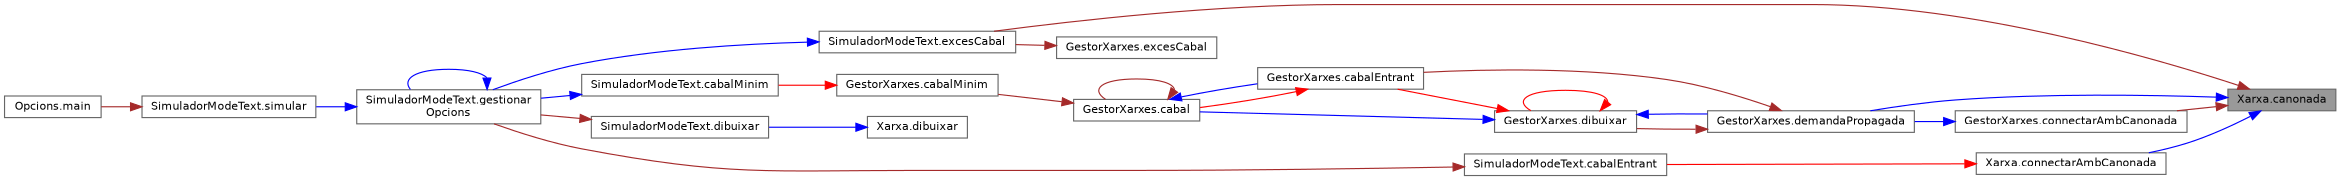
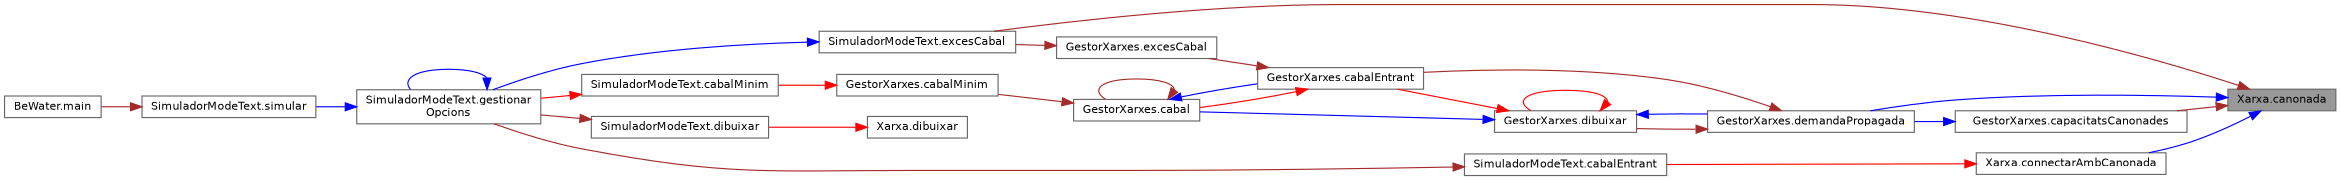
  digraph {
    rankdir=RL
    node [color=grey40 fillcolor=white fontname=Helvetica fontsize=10 shape=box style=filled]
    edge [color=brown dir=back fontname=Helvetica fontsize=10 labelfontname=Helvetica labelfontsize=10 style=solid]
    n1 [color=gray40 fillcolor=grey60 fontcolor=black height=0.2 label="Xarxa.canonada" width=0.4]
-   n2 [height=0.2 label="GestorXarxes.connectarAmbCanonada" width=0.4]
+   n2 [height=0.2 label="GestorXarxes.capacitatsCanonades" width=0.4]
    n3 [height=0.2 label="GestorXarxes.demandaPropagada" width=0.4]
    n4 [height=0.2 label="SimuladorModeText.excesCabal" width=0.4]
    n5 [height=0.2 label="Xarxa.connectarAmbCanonada" width=0.4]
    n6 [height=0.2 label="GestorXarxes.cabalEntrant" width=0.4]
    n7 [height=0.2 label="GestorXarxes.dibuixar" width=0.4]
    n8 [height=0.2 label="SimuladorModeText.gestionar\lOpcions" width=0.4]
    n9 [height=0.2 label="SimuladorModeText.cabalEntrant" width=0.4]
    n10 [height=0.2 label="Xarxa.dibuixar" width=0.4]
    n11 [height=0.2 label="SimuladorModeText.dibuixar" width=0.4]
    n12 [height=0.2 label="GestorXarxes.cabal" width=0.4]
    n13 [height=0.2 label="GestorXarxes.excesCabal" width=0.4]
    n14 [height=0.2 label="GestorXarxes.cabalMinim" width=0.4]
    n15 [height=0.2 label="SimuladorModeText.cabalMinim" width=0.4]
    n16 [height=0.2 label="SimuladorModeText.simular" width=0.4]
-   n17 [height=0.2 label="Opcions.main" width=0.4]
+   n17 [height=0.2 label="BeWater.main" width=0.4]
    n1 -> n2
    n1 -> n3 [color=blue]
    n1 -> n4
    n1 -> n5 [color=blue]
    n2 -> n3 [color=blue]
    n3 -> n6
    n3 -> n7
    n4 -> n8 [color=blue]
    n5 -> n9 [color=red]
    n6 -> n12 [color=red]
+   n6 -> n13
    n7 -> n3 [color=blue]
    n7 -> n6 [color=red]
    n7 -> n7 [color=red]
    n7 -> n12 [color=blue]
    n8 -> n8 [color=blue]
    n8 -> n16 [color=blue]
    n9 -> n8
-   n10 -> n11 [color=blue]
+   n10 -> n11 [color=red]
    n11 -> n8
    n12 -> n6 [color=blue]
    n12 -> n12
    n12 -> n14
    n13 -> n4
    n14 -> n15 [color=red]
-   n15 -> n8 [color=blue]
+   n15 -> n8 [color=red]
    n16 -> n17
  }
